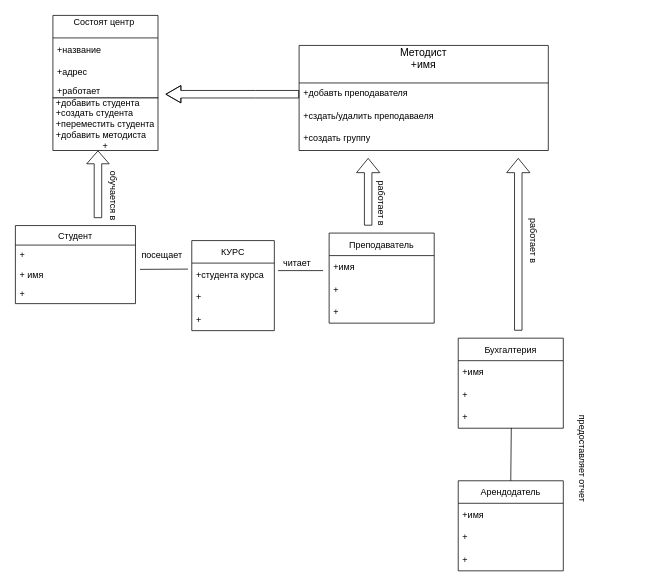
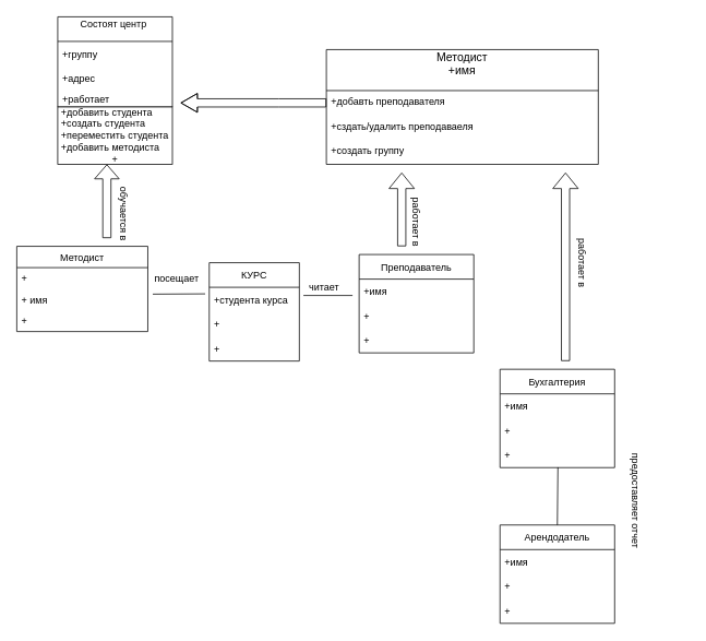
  <mxCell id="0" />
  <mxCell id="1" parent="0" />
  <mxCell id="2" value="Состоят центр &#10;" style="swimlane;fontStyle=0;childLayout=stackLayout;horizontal=1;startSize=30;horizontalStack=0;resizeParent=1;resizeParentMax=0;resizeLast=0;collapsible=1;marginBottom=0;" vertex="1" parent="1"><mxGeometry x="70" y="20" width="140" height="110" as="geometry" /></mxCell>
- <mxCell id="3" value="+название" style="text;strokeColor=none;fillColor=none;align=left;verticalAlign=middle;spacingLeft=4;spacingRight=4;overflow=hidden;points=[[0,0.5],[1,0.5]];portConstraint=eastwest;rotatable=0;" vertex="1" parent="2"><mxGeometry y="30" width="140" height="30" as="geometry" /></mxCell>
+ <mxCell id="3" value="+группу" style="text;strokeColor=none;fillColor=none;align=left;verticalAlign=middle;spacingLeft=4;spacingRight=4;overflow=hidden;points=[[0,0.5],[1,0.5]];portConstraint=eastwest;rotatable=0;" vertex="1" parent="2"><mxGeometry y="30" width="140" height="30" as="geometry" /></mxCell>
  <mxCell id="4" value="+адрес" style="text;strokeColor=none;fillColor=none;align=left;verticalAlign=middle;spacingLeft=4;spacingRight=4;overflow=hidden;points=[[0,0.5],[1,0.5]];portConstraint=eastwest;rotatable=0;" vertex="1" parent="2"><mxGeometry y="60" width="140" height="30" as="geometry" /></mxCell>
  <mxCell id="5" value="+работает" style="text;strokeColor=none;fillColor=none;align=left;verticalAlign=middle;spacingLeft=4;spacingRight=4;overflow=hidden;points=[[0,0.5],[1,0.5]];portConstraint=eastwest;rotatable=0;" vertex="1" parent="2"><mxGeometry y="90" width="140" height="20" as="geometry" /></mxCell>
- <mxCell id="6" value="Студент" style="swimlane;fontStyle=0;childLayout=stackLayout;horizontal=1;startSize=26;fillColor=none;horizontalStack=0;resizeParent=1;resizeParentMax=0;resizeLast=0;collapsible=1;marginBottom=0;" vertex="1" parent="1"><mxGeometry x="20" y="300" width="160" height="104" as="geometry" /></mxCell>
+ <mxCell id="6" value="Методист" style="swimlane;fontStyle=0;childLayout=stackLayout;horizontal=1;startSize=26;fillColor=none;horizontalStack=0;resizeParent=1;resizeParentMax=0;resizeLast=0;collapsible=1;marginBottom=0;" vertex="1" parent="1"><mxGeometry x="20" y="300" width="160" height="104" as="geometry" /></mxCell>
  <mxCell id="7" value="+" style="text;strokeColor=none;fillColor=none;align=left;verticalAlign=top;spacingLeft=4;spacingRight=4;overflow=hidden;rotatable=0;points=[[0,0.5],[1,0.5]];portConstraint=eastwest;" vertex="1" parent="6"><mxGeometry y="26" width="160" height="26" as="geometry" /></mxCell>
  <mxCell id="8" value="+ имя" style="text;strokeColor=none;fillColor=none;align=left;verticalAlign=top;spacingLeft=4;spacingRight=4;overflow=hidden;rotatable=0;points=[[0,0.5],[1,0.5]];portConstraint=eastwest;" vertex="1" parent="6"><mxGeometry y="52" width="160" height="26" as="geometry" /></mxCell>
  <mxCell id="9" value="+" style="text;strokeColor=none;fillColor=none;align=left;verticalAlign=top;spacingLeft=4;spacingRight=4;overflow=hidden;rotatable=0;points=[[0,0.5],[1,0.5]];portConstraint=eastwest;" vertex="1" parent="6"><mxGeometry y="78" width="160" height="26" as="geometry" /></mxCell>
  <mxCell id="10" value="Методист &#10;+имя&#10;" style="swimlane;fontStyle=0;childLayout=stackLayout;horizontal=1;startSize=50;horizontalStack=0;resizeParent=1;resizeParentMax=0;resizeLast=0;collapsible=1;marginBottom=0;align=center;fontSize=14;" vertex="1" parent="1"><mxGeometry x="398" y="60" width="332" height="140" as="geometry" /></mxCell>
  <mxCell id="11" value="+добавть преподавателя" style="text;strokeColor=none;fillColor=none;spacingLeft=4;spacingRight=4;overflow=hidden;rotatable=0;points=[[0,0.5],[1,0.5]];portConstraint=eastwest;fontSize=12;" vertex="1" parent="10"><mxGeometry y="50" width="332" height="30" as="geometry" /></mxCell>
  <mxCell id="12" value="+сздать/удалить преподаваеля" style="text;strokeColor=none;fillColor=none;spacingLeft=4;spacingRight=4;overflow=hidden;rotatable=0;points=[[0,0.5],[1,0.5]];portConstraint=eastwest;fontSize=12;" vertex="1" parent="10"><mxGeometry y="80" width="332" height="30" as="geometry" /></mxCell>
  <mxCell id="13" value="+создать группу " style="text;strokeColor=none;fillColor=none;spacingLeft=4;spacingRight=4;overflow=hidden;rotatable=0;points=[[0,0.5],[1,0.5]];portConstraint=eastwest;fontSize=12;" vertex="1" parent="10"><mxGeometry y="110" width="332" height="30" as="geometry" /></mxCell>
  <mxCell id="14" value="" style="shape=flexArrow;endArrow=classic;html=1;rounded=0;endWidth=12;endSize=6.34;exitX=0;exitY=0.5;exitDx=0;exitDy=0;" edge="1" parent="1" source="11"><mxGeometry width="50" height="50" relative="1" as="geometry"><mxPoint x="270" y="170" as="sourcePoint" /><mxPoint x="220" y="125" as="targetPoint" /><Array as="points"><mxPoint x="340" y="125" /></Array></mxGeometry></mxCell>
  <mxCell id="15" value="Преподаватель" style="swimlane;fontStyle=0;childLayout=stackLayout;horizontal=1;startSize=30;horizontalStack=0;resizeParent=1;resizeParentMax=0;resizeLast=0;collapsible=1;marginBottom=0;" vertex="1" parent="1"><mxGeometry x="438" y="310" width="140" height="120" as="geometry" /></mxCell>
  <mxCell id="16" value="+имя" style="text;strokeColor=none;fillColor=none;align=left;verticalAlign=middle;spacingLeft=4;spacingRight=4;overflow=hidden;points=[[0,0.5],[1,0.5]];portConstraint=eastwest;rotatable=0;" vertex="1" parent="15"><mxGeometry y="30" width="140" height="30" as="geometry" /></mxCell>
  <mxCell id="17" value="+" style="text;strokeColor=none;fillColor=none;align=left;verticalAlign=middle;spacingLeft=4;spacingRight=4;overflow=hidden;points=[[0,0.5],[1,0.5]];portConstraint=eastwest;rotatable=0;" vertex="1" parent="15"><mxGeometry y="60" width="140" height="30" as="geometry" /></mxCell>
  <mxCell id="18" value="+" style="text;strokeColor=none;fillColor=none;align=left;verticalAlign=middle;spacingLeft=4;spacingRight=4;overflow=hidden;points=[[0,0.5],[1,0.5]];portConstraint=eastwest;rotatable=0;" vertex="1" parent="15"><mxGeometry y="90" width="140" height="30" as="geometry" /></mxCell>
  <mxCell id="19" value="Бухгалтерия" style="swimlane;fontStyle=0;childLayout=stackLayout;horizontal=1;startSize=30;horizontalStack=0;resizeParent=1;resizeParentMax=0;resizeLast=0;collapsible=1;marginBottom=0;" vertex="1" parent="1"><mxGeometry x="610" y="450" width="140" height="120" as="geometry" /></mxCell>
  <mxCell id="20" value="+имя" style="text;strokeColor=none;fillColor=none;align=left;verticalAlign=middle;spacingLeft=4;spacingRight=4;overflow=hidden;points=[[0,0.5],[1,0.5]];portConstraint=eastwest;rotatable=0;" vertex="1" parent="19"><mxGeometry y="30" width="140" height="30" as="geometry" /></mxCell>
  <mxCell id="21" value="+" style="text;strokeColor=none;fillColor=none;align=left;verticalAlign=middle;spacingLeft=4;spacingRight=4;overflow=hidden;points=[[0,0.5],[1,0.5]];portConstraint=eastwest;rotatable=0;" vertex="1" parent="19"><mxGeometry y="60" width="140" height="30" as="geometry" /></mxCell>
  <mxCell id="22" value="+" style="text;strokeColor=none;fillColor=none;align=left;verticalAlign=middle;spacingLeft=4;spacingRight=4;overflow=hidden;points=[[0,0.5],[1,0.5]];portConstraint=eastwest;rotatable=0;" vertex="1" parent="19"><mxGeometry y="90" width="140" height="30" as="geometry" /></mxCell>
  <mxCell id="23" value="" style="shape=flexArrow;endArrow=classic;html=1;rounded=0;endWidth=19;endSize=5.39;" edge="1" parent="1"><mxGeometry width="50" height="50" relative="1" as="geometry"><mxPoint x="130" y="290" as="sourcePoint" /><mxPoint x="130" y="200" as="targetPoint" /><Array as="points" /></mxGeometry></mxCell>
  <mxCell id="24" value="" style="shape=flexArrow;endArrow=classic;html=1;rounded=0;" edge="1" parent="1"><mxGeometry width="50" height="50" relative="1" as="geometry"><mxPoint x="690" y="440" as="sourcePoint" /><mxPoint x="690" y="210" as="targetPoint" /></mxGeometry></mxCell>
  <mxCell id="25" value="" style="shape=flexArrow;endArrow=classic;html=1;rounded=0;" edge="1" parent="1"><mxGeometry width="50" height="50" relative="1" as="geometry"><mxPoint x="490" y="300" as="sourcePoint" /><mxPoint x="490" y="210" as="targetPoint" /></mxGeometry></mxCell>
  <mxCell id="26" value="КУРС" style="swimlane;fontStyle=0;childLayout=stackLayout;horizontal=1;startSize=30;horizontalStack=0;resizeParent=1;resizeParentMax=0;resizeLast=0;collapsible=1;marginBottom=0;" vertex="1" parent="1"><mxGeometry x="255" y="320" width="110" height="120" as="geometry" /></mxCell>
  <mxCell id="27" value="+студента курса" style="text;strokeColor=none;fillColor=none;align=left;verticalAlign=middle;spacingLeft=4;spacingRight=4;overflow=hidden;points=[[0,0.5],[1,0.5]];portConstraint=eastwest;rotatable=0;" vertex="1" parent="26"><mxGeometry y="30" width="110" height="30" as="geometry" /></mxCell>
  <mxCell id="28" value="+" style="text;strokeColor=none;fillColor=none;align=left;verticalAlign=middle;spacingLeft=4;spacingRight=4;overflow=hidden;points=[[0,0.5],[1,0.5]];portConstraint=eastwest;rotatable=0;" vertex="1" parent="26"><mxGeometry y="60" width="110" height="30" as="geometry" /></mxCell>
  <mxCell id="29" value="+" style="text;strokeColor=none;fillColor=none;align=left;verticalAlign=middle;spacingLeft=4;spacingRight=4;overflow=hidden;points=[[0,0.5],[1,0.5]];portConstraint=eastwest;rotatable=0;" vertex="1" parent="26"><mxGeometry y="90" width="110" height="30" as="geometry" /></mxCell>
  <mxCell id="30" value="" style="endArrow=none;html=1;rounded=0;" edge="1" parent="1"><mxGeometry width="50" height="50" relative="1" as="geometry"><mxPoint x="370" y="360" as="sourcePoint" /><mxPoint x="430" y="360" as="targetPoint" /></mxGeometry></mxCell>
  <mxCell id="31" value="" style="endArrow=none;html=1;rounded=0;exitX=1.038;exitY=0.244;exitDx=0;exitDy=0;exitPerimeter=0;" edge="1" parent="1" source="8"><mxGeometry width="50" height="50" relative="1" as="geometry"><mxPoint x="370" y="220" as="sourcePoint" /><mxPoint x="250" y="358" as="targetPoint" /></mxGeometry></mxCell>
  <mxCell id="32" value="&lt;font style=&quot;vertical-align: inherit&quot;&gt;&lt;font style=&quot;vertical-align: inherit&quot;&gt;читает&lt;/font&gt;&lt;/font&gt;" style="text;html=1;align=center;verticalAlign=middle;resizable=0;points=[];autosize=1;strokeColor=none;fillColor=none;" vertex="1" parent="1"><mxGeometry x="370" y="340" width="50" height="20" as="geometry" /></mxCell>
  <mxCell id="33" value="&lt;font style=&quot;vertical-align: inherit&quot;&gt;&lt;font style=&quot;vertical-align: inherit&quot;&gt;посещает&lt;/font&gt;&lt;/font&gt;" style="text;html=1;align=center;verticalAlign=middle;resizable=0;points=[];autosize=1;strokeColor=none;fillColor=none;" vertex="1" parent="1"><mxGeometry x="180" y="330" width="70" height="20" as="geometry" /></mxCell>
  <mxCell id="34" value="&lt;font style=&quot;vertical-align: inherit&quot;&gt;&lt;font style=&quot;vertical-align: inherit&quot;&gt;работает в&lt;/font&gt;&lt;/font&gt;" style="text;html=1;align=center;verticalAlign=middle;resizable=0;points=[];autosize=1;strokeColor=none;fillColor=none;rotation=90;" vertex="1" parent="1"><mxGeometry x="468" y="260" width="80" height="20" as="geometry" /></mxCell>
  <mxCell id="35" value="&lt;font style=&quot;vertical-align: inherit&quot;&gt;&lt;font style=&quot;vertical-align: inherit&quot;&gt;работает в&lt;/font&gt;&lt;/font&gt;" style="text;html=1;align=center;verticalAlign=middle;resizable=0;points=[];autosize=1;strokeColor=none;fillColor=none;rotation=90;" vertex="1" parent="1"><mxGeometry x="670" y="310" width="80" height="20" as="geometry" /></mxCell>
  <mxCell id="36" value="&lt;font style=&quot;vertical-align: inherit&quot;&gt;&lt;font style=&quot;vertical-align: inherit&quot;&gt;обучается в&lt;/font&gt;&lt;/font&gt;" style="text;html=1;align=center;verticalAlign=middle;resizable=0;points=[];autosize=1;strokeColor=none;fillColor=none;rotation=90;" vertex="1" parent="1"><mxGeometry x="110" y="250" width="80" height="20" as="geometry" /></mxCell>
  <mxCell id="37" value="Арендодатель" style="swimlane;fontStyle=0;childLayout=stackLayout;horizontal=1;startSize=30;horizontalStack=0;resizeParent=1;resizeParentMax=0;resizeLast=0;collapsible=1;marginBottom=0;" vertex="1" parent="1"><mxGeometry x="610" y="640" width="140" height="120" as="geometry" /></mxCell>
  <mxCell id="38" value="+имя" style="text;strokeColor=none;fillColor=none;align=left;verticalAlign=middle;spacingLeft=4;spacingRight=4;overflow=hidden;points=[[0,0.5],[1,0.5]];portConstraint=eastwest;rotatable=0;" vertex="1" parent="37"><mxGeometry y="30" width="140" height="30" as="geometry" /></mxCell>
  <mxCell id="39" value="+" style="text;strokeColor=none;fillColor=none;align=left;verticalAlign=middle;spacingLeft=4;spacingRight=4;overflow=hidden;points=[[0,0.5],[1,0.5]];portConstraint=eastwest;rotatable=0;" vertex="1" parent="37"><mxGeometry y="60" width="140" height="30" as="geometry" /></mxCell>
  <mxCell id="40" value="+" style="text;strokeColor=none;fillColor=none;align=left;verticalAlign=middle;spacingLeft=4;spacingRight=4;overflow=hidden;points=[[0,0.5],[1,0.5]];portConstraint=eastwest;rotatable=0;" vertex="1" parent="37"><mxGeometry y="90" width="140" height="30" as="geometry" /></mxCell>
  <mxCell id="41" value="" style="endArrow=none;html=1;rounded=0;exitX=0.505;exitY=0.989;exitDx=0;exitDy=0;exitPerimeter=0;entryX=0.5;entryY=0;entryDx=0;entryDy=0;" edge="1" parent="1" source="22" target="37"><mxGeometry width="50" height="50" relative="1" as="geometry"><mxPoint x="680" y="580" as="sourcePoint" /><mxPoint x="680" y="630" as="targetPoint" /></mxGeometry></mxCell>
  <mxCell id="42" value="предоставляет отчет" style="text;html=1;align=center;verticalAlign=middle;resizable=0;points=[];autosize=1;strokeColor=none;fillColor=none;rotation=90;" vertex="1" parent="1"><mxGeometry x="710" y="600" width="130" height="20" as="geometry" /></mxCell>
  <mxCell id="43" value="&lt;div style=&quot;text-align: left&quot;&gt;&lt;span&gt;+добавить студента&lt;/span&gt;&lt;/div&gt;&lt;div style=&quot;text-align: left&quot;&gt;&lt;span&gt;+создать студента&lt;/span&gt;&lt;/div&gt;&lt;div style=&quot;text-align: left&quot;&gt;&lt;span&gt;+переместить студента&lt;/span&gt;&lt;/div&gt;&lt;div style=&quot;text-align: left&quot;&gt;&lt;span&gt;+добавить методиста&lt;/span&gt;&lt;/div&gt;+" style="rounded=0;whiteSpace=wrap;html=1;" vertex="1" parent="1"><mxGeometry x="70" y="130" width="140" height="70" as="geometry" /></mxCell>
